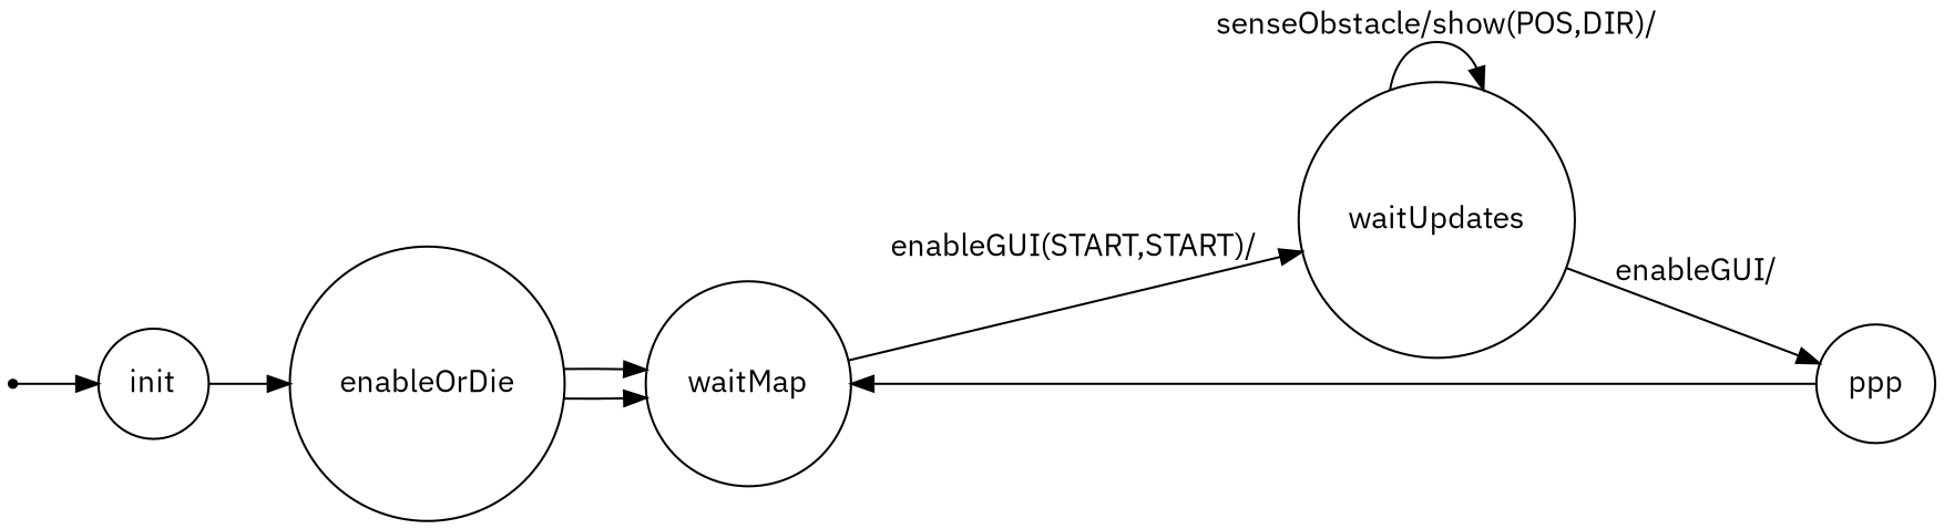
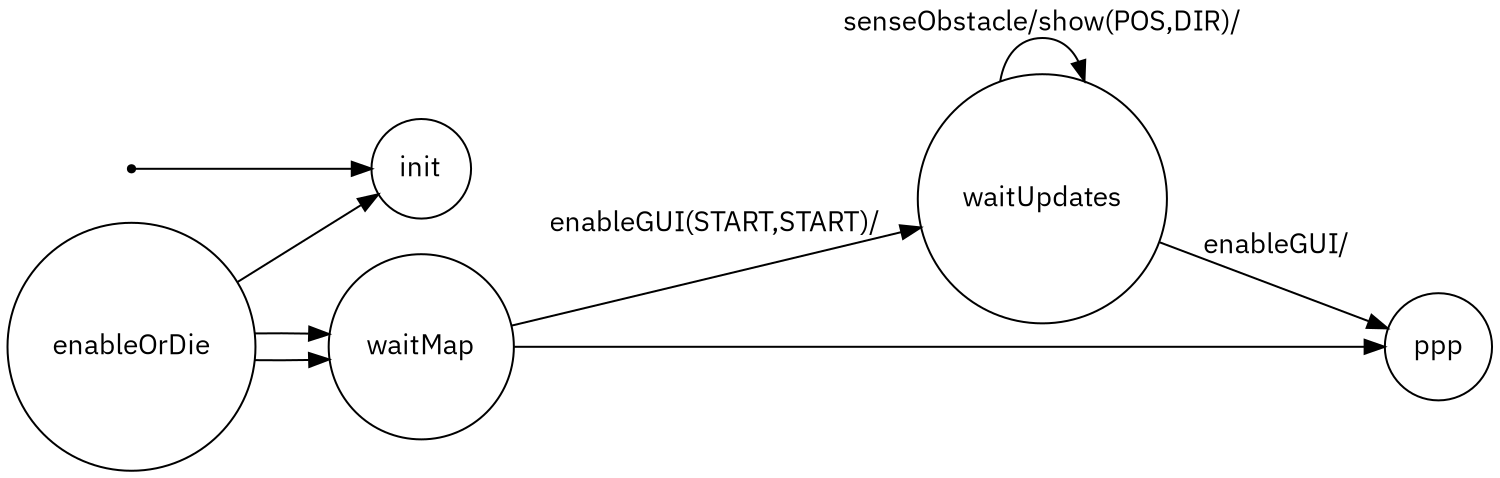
  digraph {
    fontname="IBM Plex Sans"
    rankdir=LR
    node [fontname="IBM Plex Sans" shape=circle]
    edge [fontname="IBM Plex Sans"]
    iniziale [shape=point]
    init
    enableOrDie
    waitMap
    waitUpdates
    ppp
    iniziale -> init
-   init -> enableOrDie
+   enableOrDie -> init
    enableOrDie -> waitMap
    enableOrDie -> waitMap
    waitMap -> waitUpdates [label="enableGUI(START,START)/"]
    waitUpdates -> waitUpdates [label="senseObstacle/show(POS,DIR)/"]
    waitUpdates -> ppp [label="enableGUI/"]
-   ppp -> waitMap
+   waitMap -> ppp
  }
